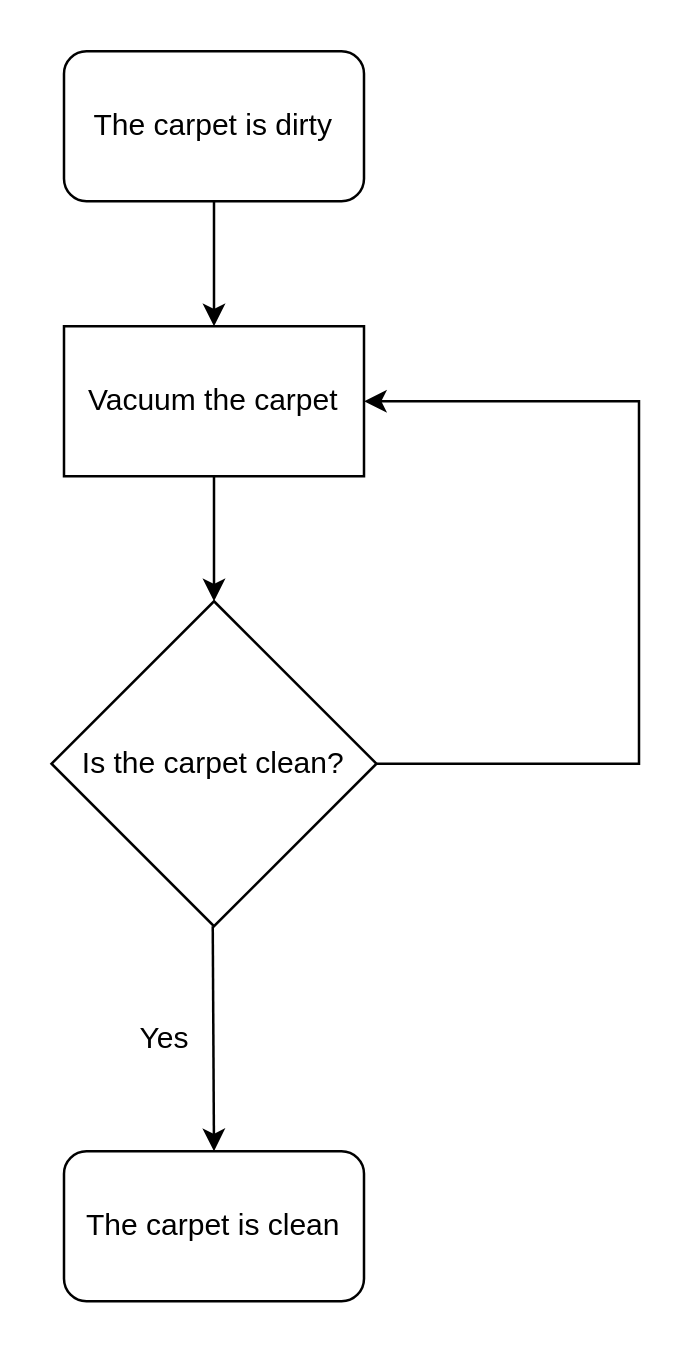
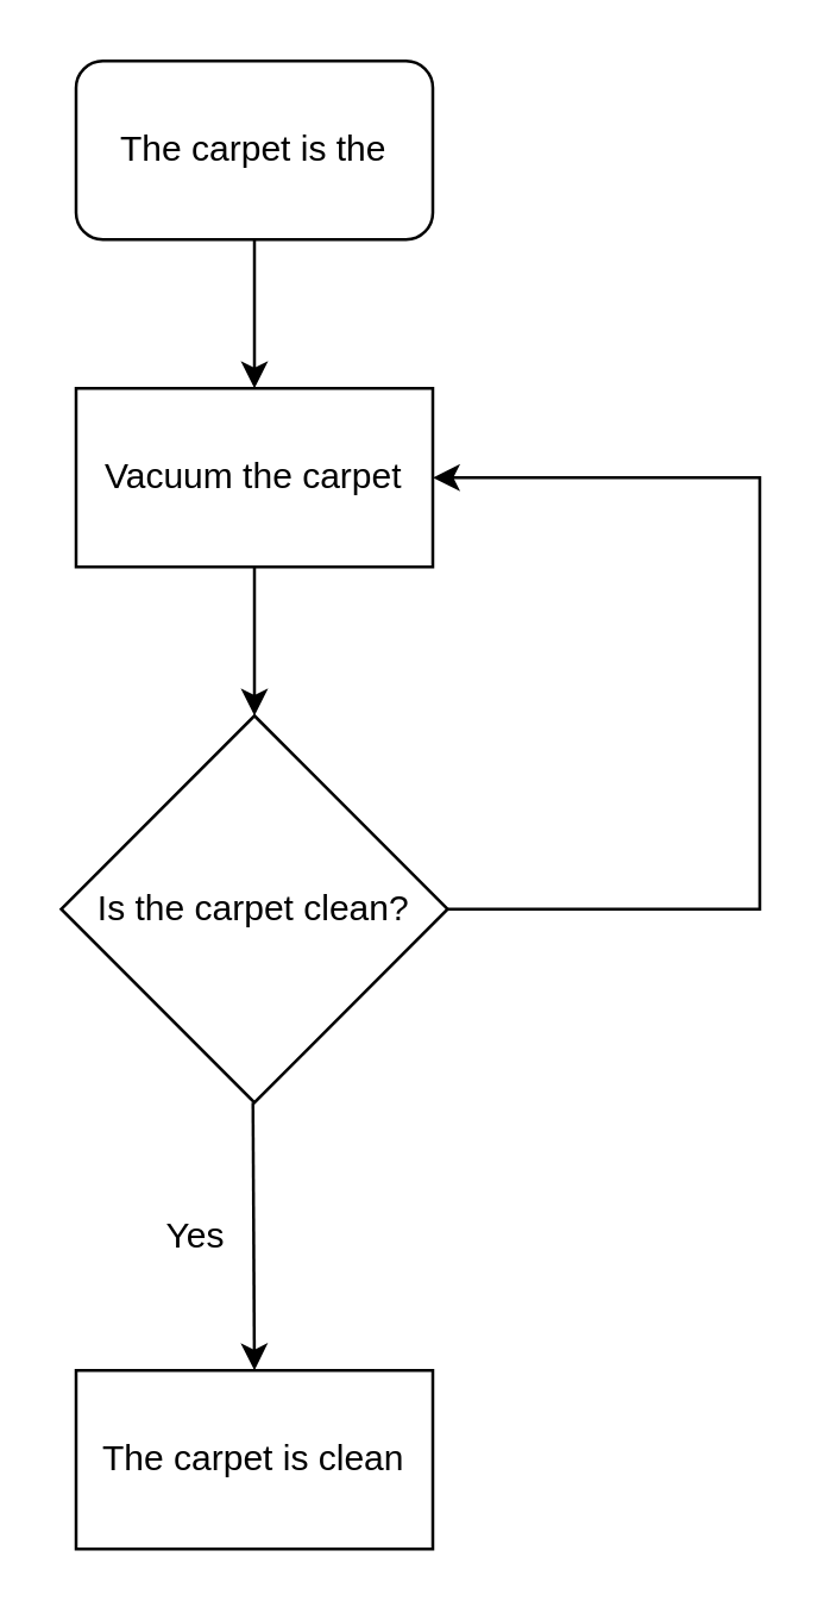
  <mxCell id="0" />
  <mxCell id="1" parent="0" />
- <mxCell id="2" value="The carpet is dirty" style="rounded=1;whiteSpace=wrap;html=1;" vertex="1" parent="1"><mxGeometry x="25" y="20" width="120" height="60" as="geometry" /></mxCell>
+ <mxCell id="2" value="The carpet is the" style="rounded=1;whiteSpace=wrap;html=1;" vertex="1" parent="1"><mxGeometry x="25" y="20" width="120" height="60" as="geometry" /></mxCell>
  <mxCell id="3" value="Is the carpet clean?" style="rhombus;whiteSpace=wrap;html=1;" vertex="1" parent="1"><mxGeometry x="20" y="240" width="130" height="130" as="geometry" /></mxCell>
  <mxCell id="4" value="Vacuum the carpet" style="rounded=0;whiteSpace=wrap;html=1;" vertex="1" parent="1"><mxGeometry x="25" y="130" width="120" height="60" as="geometry" /></mxCell>
  <mxCell id="5" value="" style="endArrow=classic;html=1;rounded=0;entryX=0.5;entryY=0;entryDx=0;entryDy=0;" edge="1" parent="1" target="7"><mxGeometry width="50" height="50" relative="1" as="geometry"><mxPoint x="84.5" y="370" as="sourcePoint" /><mxPoint x="85" y="450" as="targetPoint" /></mxGeometry></mxCell>
  <mxCell id="6" value="Yes" style="text;html=1;align=center;verticalAlign=middle;resizable=0;points=[];autosize=1;strokeColor=none;fillColor=none;" vertex="1" parent="1"><mxGeometry x="45" y="400" width="40" height="30" as="geometry" /></mxCell>
- <mxCell id="7" value="The carpet is clean" style="rounded=1;whiteSpace=wrap;html=1;" vertex="1" parent="1"><mxGeometry x="25" y="460" width="120" height="60" as="geometry" /></mxCell>
+ <mxCell id="7" value="The carpet is clean" style="whiteSpace=wrap;html=1;rounded=0;" vertex="1" parent="1"><mxGeometry x="25" y="460" width="120" height="60" as="geometry" /></mxCell>
  <mxCell id="8" value="" style="endArrow=classic;html=1;rounded=0;entryX=1;entryY=0.5;entryDx=0;entryDy=0;exitX=1;exitY=0.5;exitDx=0;exitDy=0;" edge="1" parent="1" source="3" target="4"><mxGeometry width="50" height="50" relative="1" as="geometry"><mxPoint x="335" y="330" as="sourcePoint" /><mxPoint x="255" y="120" as="targetPoint" /><Array as="points"><mxPoint x="255" y="305" /><mxPoint x="255" y="160" /></Array></mxGeometry></mxCell>
  <mxCell id="9" value="" style="endArrow=classic;html=1;rounded=0;exitX=0.5;exitY=1;exitDx=0;exitDy=0;entryX=0.5;entryY=0;entryDx=0;entryDy=0;" edge="1" parent="1" source="2" target="4"><mxGeometry width="50" height="50" relative="1" as="geometry"><mxPoint x="125" y="340" as="sourcePoint" /><mxPoint x="175" y="290" as="targetPoint" /></mxGeometry></mxCell>
  <mxCell id="10" value="" style="endArrow=classic;html=1;rounded=0;exitX=0.5;exitY=1;exitDx=0;exitDy=0;entryX=0.5;entryY=0;entryDx=0;entryDy=0;" edge="1" parent="1" source="4" target="3"><mxGeometry width="50" height="50" relative="1" as="geometry"><mxPoint x="125" y="340" as="sourcePoint" /><mxPoint x="175" y="290" as="targetPoint" /></mxGeometry></mxCell>
